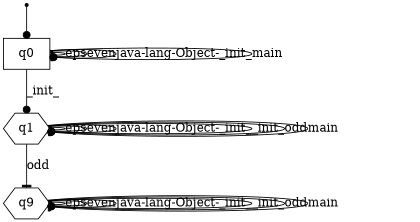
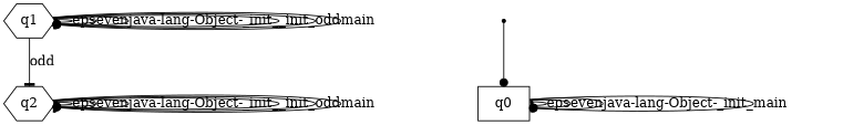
  digraph {
    rankdir=TB
    node [shape=hexagon]
    edge [arrowhead=tee]
-   q2 [label=q9]
+   q2
    point_q0 [shape=point]
    q0 [shape=box]
    q1
    q2 -> q2 [label=eps]
    q2 -> q2 [label=even]
    q2 -> q2 [label="java-lang-Object-_init_"]
    q2 -> q2 [arrowhead=dot label=_init_]
    q2 -> q2 [arrowhead=dot label=odd]
    q2 -> q2 [label=main]
    point_q0 -> q0 [arrowhead=dot]
    q0 -> q0 [label=eps]
    q0 -> q0 [label=even]
    q0 -> q0 [arrowhead=dot label="java-lang-Object-_init_"]
    q0 -> q0 [arrowhead=dot label=main]
-   q0 -> q1 [arrowhead=dot label=_init_]
    q1 -> q2 [label=odd]
    q1 -> q1 [label=eps]
    q1 -> q1 [label=even]
    q1 -> q1 [label="java-lang-Object-_init_"]
    q1 -> q1 [arrowhead=dot label=_init_]
    q1 -> q1 [arrowhead=dot label=odd]
    q1 -> q1 [arrowhead=dot label=main]
  }
